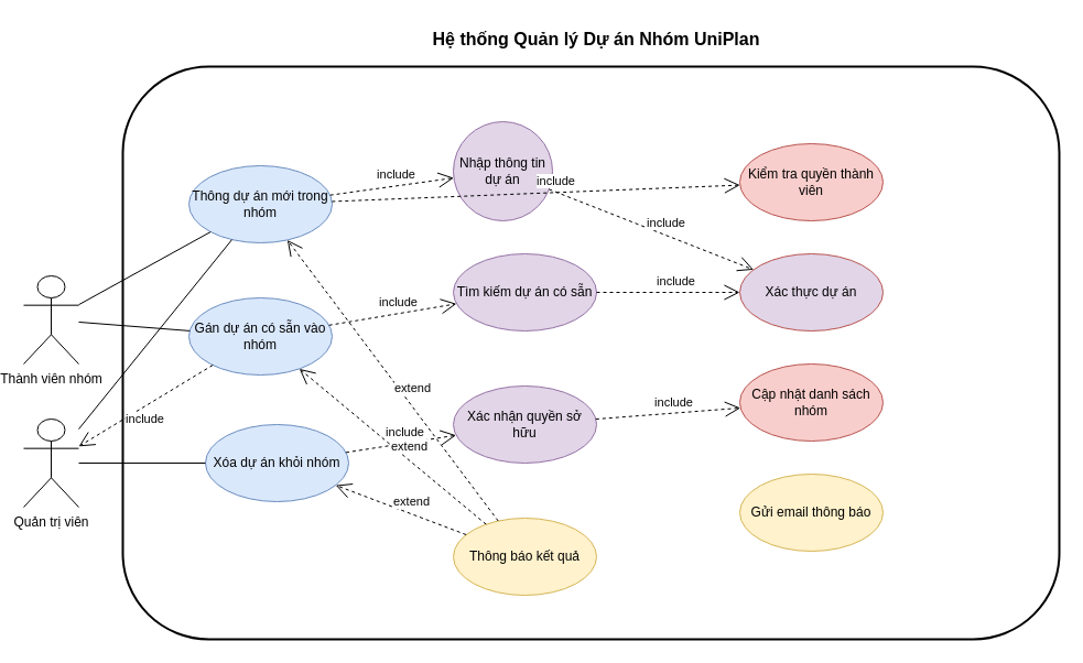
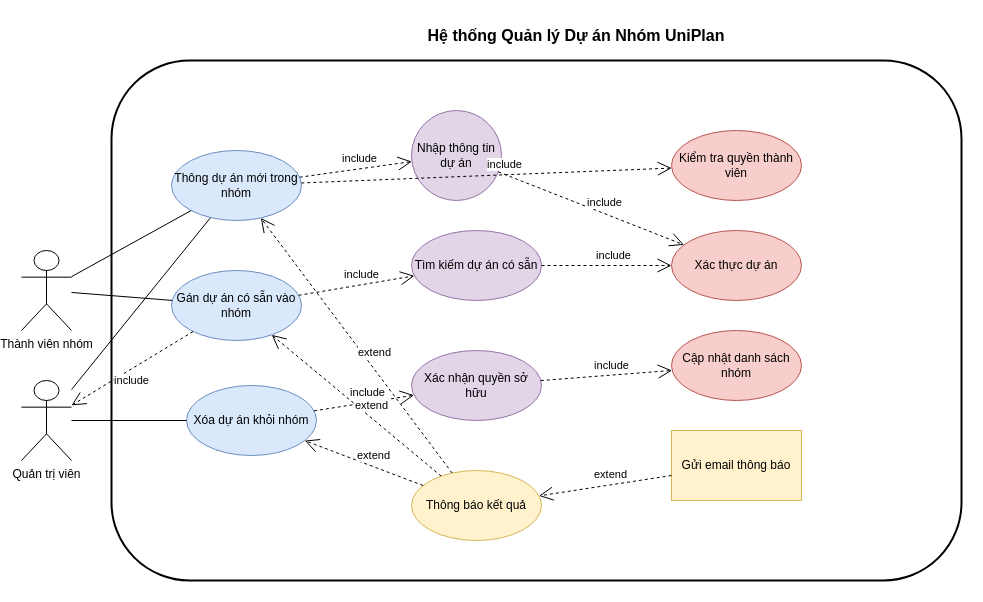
  <mxCell id="0" />
  <mxCell id="1" parent="0" />
  <mxCell id="2" value="Thành viên nhóm" style="shape=umlActor;verticalLabelPosition=bottom;verticalAlign=top;html=1;outlineConnect=0;" parent="1" vertex="1"><mxGeometry x="20" y="250" width="50" height="80" as="geometry" /></mxCell>
  <mxCell id="3" value="Quản trị viên" style="shape=umlActor;verticalLabelPosition=bottom;verticalAlign=top;html=1;outlineConnect=0;" parent="1" vertex="1"><mxGeometry x="20" y="380" width="50" height="80" as="geometry" /></mxCell>
- <mxCell id="4" value="Hệ thống Quản lý Dự án Nhóm UniPlan" style="text;html=1;strokeColor=none;fillColor=none;align=center;verticalAlign=middle;whiteSpace=wrap;rounded=0;fontSize=16;fontStyle=1;" parent="1" vertex="1"><mxGeometry x="365" y="20" width="350" height="30" as="geometry" /></mxCell>
+ <mxCell id="4" value="Hệ thống Quản lý Dự án Nhóm UniPlan" style="text;html=1;strokeColor=none;fillColor=none;align=center;verticalAlign=middle;whiteSpace=wrap;rounded=0;fontSize=16;fontStyle=1;" parent="1" vertex="1"><mxGeometry x="400" y="20" width="350" height="30" as="geometry" /></mxCell>
  <mxCell id="5" value="" style="rounded=1;whiteSpace=wrap;html=1;strokeWidth=2;fillColor=none;dashed=0;strokeColor=#000000;fontStyle=1;fontSize=14;" parent="1" vertex="1"><mxGeometry x="110" y="60" width="850" height="520" as="geometry" /></mxCell>
  <mxCell id="6" value="Thông dự án mới trong nhóm" style="ellipse;whiteSpace=wrap;html=1;fillColor=#dae8fc;strokeColor=#6c8ebf;" parent="1" vertex="1"><mxGeometry x="170" y="150" width="130" height="70" as="geometry" /></mxCell>
  <mxCell id="7" value="Gán dự án có sẵn vào nhóm" style="ellipse;whiteSpace=wrap;html=1;fillColor=#dae8fc;strokeColor=#6c8ebf;" parent="1" vertex="1"><mxGeometry x="170" y="270" width="130" height="70" as="geometry" /></mxCell>
  <mxCell id="8" value="Xóa dự án khỏi nhóm" style="ellipse;whiteSpace=wrap;html=1;fillColor=#dae8fc;strokeColor=#6c8ebf;" parent="1" vertex="1"><mxGeometry x="185" y="385" width="130" height="70" as="geometry" /></mxCell>
  <mxCell id="9" value="Nhập thông tin dự án" style="ellipse;whiteSpace=wrap;html=1;fillColor=#e1d5e7;strokeColor=#9673a6;" parent="1" vertex="1"><mxGeometry x="410" y="110" width="90" height="90" as="geometry" /></mxCell>
  <mxCell id="10" value="Tìm kiếm dự án có sẵn" style="ellipse;whiteSpace=wrap;html=1;fillColor=#e1d5e7;strokeColor=#9673a6;" parent="1" vertex="1"><mxGeometry x="410" y="230" width="130" height="70" as="geometry" /></mxCell>
  <mxCell id="11" value="Xác nhận quyền sở hữu" style="ellipse;whiteSpace=wrap;html=1;fillColor=#e1d5e7;strokeColor=#9673a6;" parent="1" vertex="1"><mxGeometry x="410" y="350" width="130" height="70" as="geometry" /></mxCell>
  <mxCell id="12" value="Thông báo kết quả" style="ellipse;whiteSpace=wrap;html=1;fillColor=#fff2cc;strokeColor=#d6b656;" parent="1" vertex="1"><mxGeometry x="410" y="470" width="130" height="70" as="geometry" /></mxCell>
  <mxCell id="13" value="Kiểm tra quyền thành viên" style="ellipse;whiteSpace=wrap;html=1;fillColor=#f8cecc;strokeColor=#b85450;" parent="1" vertex="1"><mxGeometry x="670" y="130" width="130" height="70" as="geometry" /></mxCell>
- <mxCell id="14" value="Xác thực dự án" style="ellipse;whiteSpace=wrap;html=1;fillColor=#e1d5e7;strokeColor=#b85450;" parent="1" vertex="1"><mxGeometry x="670" y="230" width="130" height="70" as="geometry" /></mxCell>
+ <mxCell id="14" value="Xác thực dự án" style="ellipse;whiteSpace=wrap;html=1;fillColor=#f8cecc;strokeColor=#b85450;" parent="1" vertex="1"><mxGeometry x="670" y="230" width="130" height="70" as="geometry" /></mxCell>
  <mxCell id="15" value="Cập nhật danh sách nhóm" style="ellipse;whiteSpace=wrap;html=1;fillColor=#f8cecc;strokeColor=#b85450;" parent="1" vertex="1"><mxGeometry x="670" y="330" width="130" height="70" as="geometry" /></mxCell>
- <mxCell id="16" value="Gửi email thông báo" style="ellipse;whiteSpace=wrap;html=1;fillColor=#fff2cc;strokeColor=#d6b656;" parent="1" vertex="1"><mxGeometry x="670" y="430" width="130" height="70" as="geometry" /></mxCell>
+ <mxCell id="16" value="Gửi email thông báo" style="whiteSpace=wrap;html=1;fillColor=#fff2cc;strokeColor=#d6b656;rounded=0;" parent="1" vertex="1"><mxGeometry x="670" y="430" width="130" height="70" as="geometry" /></mxCell>
  <mxCell id="17" value="" style="endArrow=none;html=1;rounded=0;" parent="1" source="2" target="6" edge="1"><mxGeometry width="50" height="50" relative="1" as="geometry"><mxPoint x="70" y="290" as="sourcePoint" /><mxPoint x="170" y="185" as="targetPoint" /></mxGeometry></mxCell>
  <mxCell id="18" value="" style="endArrow=none;html=1;rounded=0;" parent="1" source="2" target="7" edge="1"><mxGeometry width="50" height="50" relative="1" as="geometry"><mxPoint x="70" y="290" as="sourcePoint" /><mxPoint x="170" y="305" as="targetPoint" /></mxGeometry></mxCell>
  <mxCell id="19" value="" style="endArrow=none;html=1;rounded=0;" parent="1" source="3" target="6" edge="1"><mxGeometry width="50" height="50" relative="1" as="geometry"><mxPoint x="70" y="420" as="sourcePoint" /><mxPoint x="170" y="185" as="targetPoint" /></mxGeometry></mxCell>
  <mxCell id="20" value="" style="endArrow=none;html=1;rounded=0;" parent="1" source="3" target="8" edge="1"><mxGeometry width="50" height="50" relative="1" as="geometry"><mxPoint x="70" y="420" as="sourcePoint" /><mxPoint x="170" y="425" as="targetPoint" /></mxGeometry></mxCell>
  <mxCell id="21" value="include" style="endArrow=open;endSize=12;dashed=1;html=1;rounded=0;labelPosition=center;verticalLabelPosition=middle;align=center;verticalAlign=middle;" parent="1" source="6" target="9" edge="1"><mxGeometry x="0.1" y="10" width="160" height="100" relative="1" as="geometry"><mxPoint x="300" y="185" as="sourcePoint" /><mxPoint x="410" y="145" as="targetPoint" /><mxPoint as="offset" /></mxGeometry></mxCell>
  <mxCell id="22" value="include" style="endArrow=open;endSize=12;dashed=1;html=1;rounded=0;labelPosition=center;verticalLabelPosition=middle;align=center;verticalAlign=middle;" parent="1" source="7" target="10" edge="1"><mxGeometry x="0.1" y="10" width="160" height="100" relative="1" as="geometry"><mxPoint x="300" y="305" as="sourcePoint" /><mxPoint x="410" y="265" as="targetPoint" /><mxPoint as="offset" /></mxGeometry></mxCell>
  <mxCell id="23" value="include" style="endArrow=open;endSize=12;dashed=1;html=1;rounded=0;labelPosition=center;verticalLabelPosition=middle;align=center;verticalAlign=middle;" parent="1" source="6" target="13" edge="1"><mxGeometry x="0.1" y="10" width="160" height="100" relative="1" as="geometry"><mxPoint x="300" y="185" as="sourcePoint" /><mxPoint x="670" y="165" as="targetPoint" /><mxPoint as="offset" /></mxGeometry></mxCell>
  <mxCell id="24" value="include" style="endArrow=open;endSize=12;dashed=1;html=1;rounded=0;labelPosition=center;verticalLabelPosition=middle;align=center;verticalAlign=middle;" parent="1" source="7" target="3" edge="1"><mxGeometry x="0.1" y="10" width="160" height="100" relative="1" as="geometry"><mxPoint x="300" y="305" as="sourcePoint" /><mxPoint x="670" y="165" as="targetPoint" /><mxPoint as="offset" /></mxGeometry></mxCell>
  <mxCell id="25" value="include" style="endArrow=open;endSize=12;dashed=1;html=1;rounded=0;labelPosition=center;verticalLabelPosition=middle;align=center;verticalAlign=middle;" parent="1" source="9" target="14" edge="1"><mxGeometry x="0.1" y="10" width="160" height="100" relative="1" as="geometry"><mxPoint x="540" y="145" as="sourcePoint" /><mxPoint x="670" y="265" as="targetPoint" /><mxPoint as="offset" /></mxGeometry></mxCell>
  <mxCell id="26" value="include" style="endArrow=open;endSize=12;dashed=1;html=1;rounded=0;labelPosition=center;verticalLabelPosition=middle;align=center;verticalAlign=middle;" parent="1" source="10" target="14" edge="1"><mxGeometry x="0.1" y="10" width="160" height="100" relative="1" as="geometry"><mxPoint x="540" y="265" as="sourcePoint" /><mxPoint x="670" y="265" as="targetPoint" /><mxPoint as="offset" /></mxGeometry></mxCell>
  <mxCell id="27" value="include" style="endArrow=open;endSize=12;dashed=1;html=1;rounded=0;labelPosition=center;verticalLabelPosition=middle;align=center;verticalAlign=middle;" parent="1" source="8" target="11" edge="1"><mxGeometry x="0.1" y="10" width="160" height="100" relative="1" as="geometry"><mxPoint x="300" y="425" as="sourcePoint" /><mxPoint x="410" y="385" as="targetPoint" /><mxPoint as="offset" /></mxGeometry></mxCell>
  <mxCell id="28" value="include" style="endArrow=open;endSize=12;dashed=1;html=1;rounded=0;labelPosition=center;verticalLabelPosition=middle;align=center;verticalAlign=middle;" parent="1" source="11" target="15" edge="1"><mxGeometry x="0.1" y="10" width="160" height="100" relative="1" as="geometry"><mxPoint x="540" y="385" as="sourcePoint" /><mxPoint x="670" y="365" as="targetPoint" /><mxPoint as="offset" /></mxGeometry></mxCell>
  <mxCell id="29" value="extend" style="endArrow=open;endSize=12;dashed=1;html=1;rounded=0;labelPosition=center;verticalLabelPosition=middle;align=center;verticalAlign=middle;" parent="1" source="12" target="6" edge="1"><mxGeometry x="-0.1" y="-10" width="160" height="100" relative="1" as="geometry"><mxPoint x="410" y="505" as="sourcePoint" /><mxPoint x="300" y="185" as="targetPoint" /><mxPoint as="offset" /></mxGeometry></mxCell>
  <mxCell id="30" value="extend" style="endArrow=open;endSize=12;dashed=1;html=1;rounded=0;labelPosition=center;verticalLabelPosition=middle;align=center;verticalAlign=middle;" parent="1" source="12" target="7" edge="1"><mxGeometry x="-0.1" y="-10" width="160" height="100" relative="1" as="geometry"><mxPoint x="410" y="505" as="sourcePoint" /><mxPoint x="300" y="305" as="targetPoint" /><mxPoint as="offset" /></mxGeometry></mxCell>
  <mxCell id="31" value="extend" style="endArrow=open;endSize=12;dashed=1;html=1;rounded=0;labelPosition=center;verticalLabelPosition=middle;align=center;verticalAlign=middle;" parent="1" source="12" target="8" edge="1"><mxGeometry x="-0.1" y="-10" width="160" height="100" relative="1" as="geometry"><mxPoint x="410" y="505" as="sourcePoint" /><mxPoint x="300" y="425" as="targetPoint" /><mxPoint as="offset" /></mxGeometry></mxCell>
+ <mxCell id="32" value="extend" style="endArrow=open;endSize=12;dashed=1;html=1;rounded=0;labelPosition=center;verticalLabelPosition=middle;align=center;verticalAlign=middle;" parent="1" source="16" target="12" edge="1"><mxGeometry x="-0.1" y="-10" width="160" height="100" relative="1" as="geometry"><mxPoint x="670" y="465" as="sourcePoint" /><mxPoint x="540" y="505" as="targetPoint" /><mxPoint as="offset" /></mxGeometry></mxCell>
